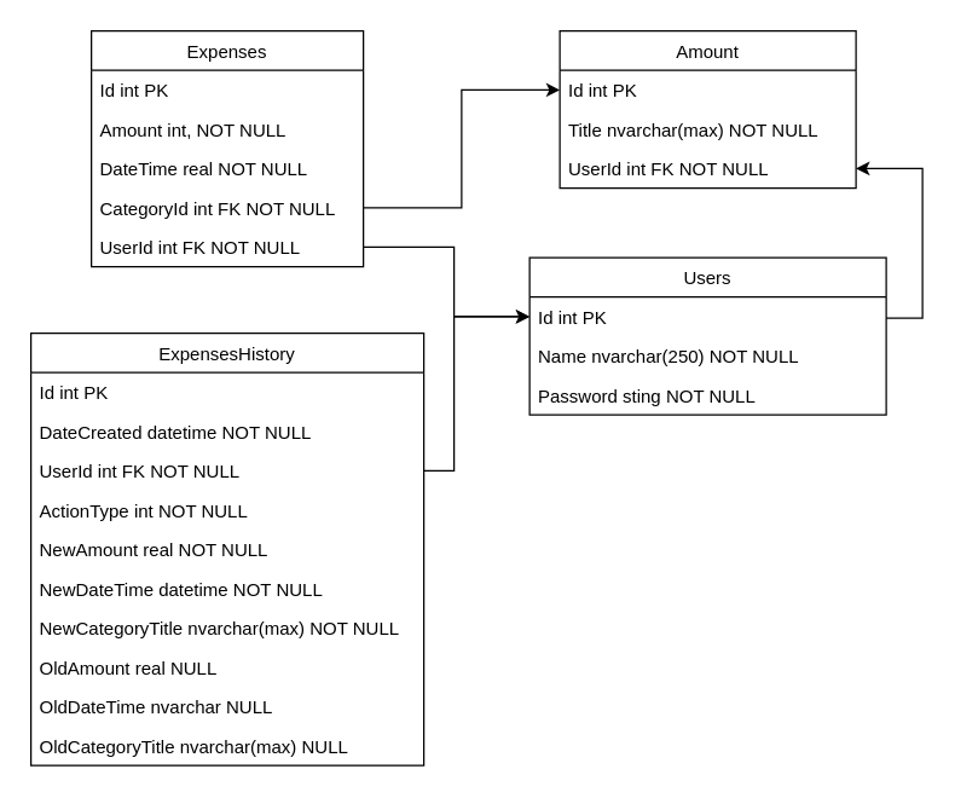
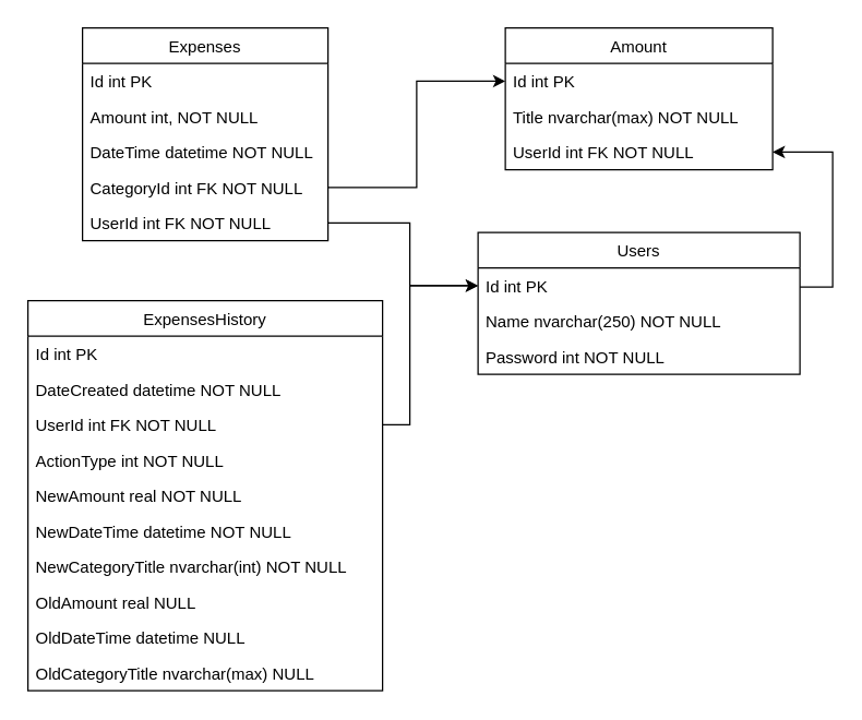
  <mxCell id="0" />
  <mxCell id="1" parent="0" />
  <mxCell id="2" value="Expenses" style="swimlane;fontStyle=0;childLayout=stackLayout;horizontal=1;startSize=26;horizontalStack=0;resizeParent=1;resizeParentMax=0;resizeLast=0;collapsible=1;marginBottom=0;" parent="1" vertex="1"><mxGeometry x="60" y="20" width="180" height="156" as="geometry" /></mxCell>
  <mxCell id="3" value="Id int PK    " style="text;strokeColor=none;fillColor=none;align=left;verticalAlign=top;spacingLeft=4;spacingRight=4;overflow=hidden;rotatable=0;points=[[0,0.5],[1,0.5]];portConstraint=eastwest;" parent="2" vertex="1"><mxGeometry y="26" width="180" height="26" as="geometry" /></mxCell>
  <mxCell id="4" value="Amount int, NOT NULL&#10;" style="text;strokeColor=none;fillColor=none;align=left;verticalAlign=top;spacingLeft=4;spacingRight=4;overflow=hidden;rotatable=0;points=[[0,0.5],[1,0.5]];portConstraint=eastwest;" parent="2" vertex="1"><mxGeometry y="52" width="180" height="26" as="geometry" /></mxCell>
- <mxCell id="5" value="DateTime real NOT NULL" style="text;strokeColor=none;fillColor=none;align=left;verticalAlign=top;spacingLeft=4;spacingRight=4;overflow=hidden;rotatable=0;points=[[0,0.5],[1,0.5]];portConstraint=eastwest;" parent="2" vertex="1"><mxGeometry y="78" width="180" height="26" as="geometry" /></mxCell>
+ <mxCell id="5" value="DateTime datetime NOT NULL" style="text;strokeColor=none;fillColor=none;align=left;verticalAlign=top;spacingLeft=4;spacingRight=4;overflow=hidden;rotatable=0;points=[[0,0.5],[1,0.5]];portConstraint=eastwest;" parent="2" vertex="1"><mxGeometry y="78" width="180" height="26" as="geometry" /></mxCell>
  <mxCell id="6" value="CategoryId int FK NOT NULL&#10;" style="text;strokeColor=none;fillColor=none;align=left;verticalAlign=top;spacingLeft=4;spacingRight=4;overflow=hidden;rotatable=0;points=[[0,0.5],[1,0.5]];portConstraint=eastwest;" parent="2" vertex="1"><mxGeometry y="104" width="180" height="26" as="geometry" /></mxCell>
  <mxCell id="7" value="UserId int FK NOT NULL" style="text;strokeColor=none;fillColor=none;align=left;verticalAlign=top;spacingLeft=4;spacingRight=4;overflow=hidden;rotatable=0;points=[[0,0.5],[1,0.5]];portConstraint=eastwest;" parent="2" vertex="1"><mxGeometry y="130" width="180" height="26" as="geometry" /></mxCell>
  <mxCell id="8" value="Amount" style="swimlane;fontStyle=0;childLayout=stackLayout;horizontal=1;startSize=26;horizontalStack=0;resizeParent=1;resizeParentMax=0;resizeLast=0;collapsible=1;marginBottom=0;" parent="1" vertex="1"><mxGeometry x="370" y="20" width="196" height="104" as="geometry" /></mxCell>
  <mxCell id="9" value="Id int PK" style="text;strokeColor=none;fillColor=none;align=left;verticalAlign=top;spacingLeft=4;spacingRight=4;overflow=hidden;rotatable=0;points=[[0,0.5],[1,0.5]];portConstraint=eastwest;" parent="8" vertex="1"><mxGeometry y="26" width="196" height="26" as="geometry" /></mxCell>
  <mxCell id="10" value="Title nvarchar(max) NOT NULL" style="text;strokeColor=none;fillColor=none;align=left;verticalAlign=top;spacingLeft=4;spacingRight=4;overflow=hidden;rotatable=0;points=[[0,0.5],[1,0.5]];portConstraint=eastwest;" parent="8" vertex="1"><mxGeometry y="52" width="196" height="26" as="geometry" /></mxCell>
  <mxCell id="11" value="UserId int FK NOT NULL" style="text;strokeColor=none;fillColor=none;align=left;verticalAlign=top;spacingLeft=4;spacingRight=4;overflow=hidden;rotatable=0;points=[[0,0.5],[1,0.5]];portConstraint=eastwest;" parent="8" vertex="1"><mxGeometry y="78" width="196" height="26" as="geometry" /></mxCell>
  <mxCell id="12" value="" style="edgeStyle=orthogonalEdgeStyle;rounded=0;orthogonalLoop=1;jettySize=auto;html=1;" parent="1" source="13" target="11" edge="1"><mxGeometry relative="1" as="geometry"><Array as="points"><mxPoint x="610" y="210" /><mxPoint x="610" y="111" /></Array></mxGeometry></mxCell>
  <mxCell id="13" value="Users" style="swimlane;fontStyle=0;childLayout=stackLayout;horizontal=1;startSize=26;horizontalStack=0;resizeParent=1;resizeParentMax=0;resizeLast=0;collapsible=1;marginBottom=0;" parent="1" vertex="1"><mxGeometry x="350" y="170" width="236" height="104" as="geometry" /></mxCell>
  <mxCell id="14" value="Id int PK" style="text;strokeColor=none;fillColor=none;align=left;verticalAlign=top;spacingLeft=4;spacingRight=4;overflow=hidden;rotatable=0;points=[[0,0.5],[1,0.5]];portConstraint=eastwest;" parent="13" vertex="1"><mxGeometry y="26" width="236" height="26" as="geometry" /></mxCell>
  <mxCell id="15" value="Name nvarchar(250) NOT NULL" style="text;strokeColor=none;fillColor=none;align=left;verticalAlign=top;spacingLeft=4;spacingRight=4;overflow=hidden;rotatable=0;points=[[0,0.5],[1,0.5]];portConstraint=eastwest;" parent="13" vertex="1"><mxGeometry y="52" width="236" height="26" as="geometry" /></mxCell>
- <mxCell id="16" value="Password sting NOT NULL" style="text;strokeColor=none;fillColor=none;align=left;verticalAlign=top;spacingLeft=4;spacingRight=4;overflow=hidden;rotatable=0;points=[[0,0.5],[1,0.5]];portConstraint=eastwest;" parent="13" vertex="1"><mxGeometry y="78" width="236" height="26" as="geometry" /></mxCell>
+ <mxCell id="16" value="Password int NOT NULL" style="text;strokeColor=none;fillColor=none;align=left;verticalAlign=top;spacingLeft=4;spacingRight=4;overflow=hidden;rotatable=0;points=[[0,0.5],[1,0.5]];portConstraint=eastwest;" parent="13" vertex="1"><mxGeometry y="78" width="236" height="26" as="geometry" /></mxCell>
  <mxCell id="17" value="ExpensesHistory" style="swimlane;fontStyle=0;childLayout=stackLayout;horizontal=1;startSize=26;horizontalStack=0;resizeParent=1;resizeParentMax=0;resizeLast=0;collapsible=1;marginBottom=0;" vertex="1" parent="1"><mxGeometry x="20" y="220" width="260" height="286" as="geometry" /></mxCell>
  <mxCell id="18" value="Id int PK    " style="text;strokeColor=none;fillColor=none;align=left;verticalAlign=top;spacingLeft=4;spacingRight=4;overflow=hidden;rotatable=0;points=[[0,0.5],[1,0.5]];portConstraint=eastwest;" vertex="1" parent="17"><mxGeometry y="26" width="260" height="26" as="geometry" /></mxCell>
  <mxCell id="19" value="DateCreated datetime NOT NULL" style="text;strokeColor=none;fillColor=none;align=left;verticalAlign=top;spacingLeft=4;spacingRight=4;overflow=hidden;rotatable=0;points=[[0,0.5],[1,0.5]];portConstraint=eastwest;" vertex="1" parent="17"><mxGeometry y="52" width="260" height="26" as="geometry" /></mxCell>
  <mxCell id="20" value="UserId int FK NOT NULL" style="text;strokeColor=none;fillColor=none;align=left;verticalAlign=top;spacingLeft=4;spacingRight=4;overflow=hidden;rotatable=0;points=[[0,0.5],[1,0.5]];portConstraint=eastwest;" vertex="1" parent="17"><mxGeometry y="78" width="260" height="26" as="geometry" /></mxCell>
  <mxCell id="21" value="ActionType int NOT NULL" style="text;strokeColor=none;fillColor=none;align=left;verticalAlign=top;spacingLeft=4;spacingRight=4;overflow=hidden;rotatable=0;points=[[0,0.5],[1,0.5]];portConstraint=eastwest;" vertex="1" parent="17"><mxGeometry y="104" width="260" height="26" as="geometry" /></mxCell>
  <mxCell id="22" value="NewAmount real NOT NULL    " style="text;strokeColor=none;fillColor=none;align=left;verticalAlign=top;spacingLeft=4;spacingRight=4;overflow=hidden;rotatable=0;points=[[0,0.5],[1,0.5]];portConstraint=eastwest;" vertex="1" parent="17"><mxGeometry y="130" width="260" height="26" as="geometry" /></mxCell>
  <mxCell id="23" value="NewDateTime datetime NOT NULL    " style="text;strokeColor=none;fillColor=none;align=left;verticalAlign=top;spacingLeft=4;spacingRight=4;overflow=hidden;rotatable=0;points=[[0,0.5],[1,0.5]];portConstraint=eastwest;" vertex="1" parent="17"><mxGeometry y="156" width="260" height="26" as="geometry" /></mxCell>
- <mxCell id="24" value="NewCategoryTitle nvarchar(max) NOT NULL" style="text;strokeColor=none;fillColor=none;align=left;verticalAlign=top;spacingLeft=4;spacingRight=4;overflow=hidden;rotatable=0;points=[[0,0.5],[1,0.5]];portConstraint=eastwest;" vertex="1" parent="17"><mxGeometry y="182" width="260" height="26" as="geometry" /></mxCell>
+ <mxCell id="24" value="NewCategoryTitle nvarchar(int) NOT NULL" style="text;strokeColor=none;fillColor=none;align=left;verticalAlign=top;spacingLeft=4;spacingRight=4;overflow=hidden;rotatable=0;points=[[0,0.5],[1,0.5]];portConstraint=eastwest;" vertex="1" parent="17"><mxGeometry y="182" width="260" height="26" as="geometry" /></mxCell>
  <mxCell id="25" value="OldAmount real NULL" style="text;strokeColor=none;fillColor=none;align=left;verticalAlign=top;spacingLeft=4;spacingRight=4;overflow=hidden;rotatable=0;points=[[0,0.5],[1,0.5]];portConstraint=eastwest;" vertex="1" parent="17"><mxGeometry y="208" width="260" height="26" as="geometry" /></mxCell>
- <mxCell id="26" value="OldDateTime nvarchar NULL" style="text;strokeColor=none;fillColor=none;align=left;verticalAlign=top;spacingLeft=4;spacingRight=4;overflow=hidden;rotatable=0;points=[[0,0.5],[1,0.5]];portConstraint=eastwest;" vertex="1" parent="17"><mxGeometry y="234" width="260" height="26" as="geometry" /></mxCell>
+ <mxCell id="26" value="OldDateTime datetime NULL" style="text;strokeColor=none;fillColor=none;align=left;verticalAlign=top;spacingLeft=4;spacingRight=4;overflow=hidden;rotatable=0;points=[[0,0.5],[1,0.5]];portConstraint=eastwest;" vertex="1" parent="17"><mxGeometry y="234" width="260" height="26" as="geometry" /></mxCell>
  <mxCell id="27" value="OldCategoryTitle nvarchar(max) NULL" style="text;strokeColor=none;fillColor=none;align=left;verticalAlign=top;spacingLeft=4;spacingRight=4;overflow=hidden;rotatable=0;points=[[0,0.5],[1,0.5]];portConstraint=eastwest;" vertex="1" parent="17"><mxGeometry y="260" width="260" height="26" as="geometry" /></mxCell>
  <mxCell id="28" style="edgeStyle=orthogonalEdgeStyle;rounded=0;orthogonalLoop=1;jettySize=auto;html=1;entryX=0;entryY=0.5;entryDx=0;entryDy=0;" edge="1" parent="1" source="20" target="14"><mxGeometry relative="1" as="geometry"><Array as="points"><mxPoint x="300" y="311" /><mxPoint x="300" y="209" /></Array></mxGeometry></mxCell>
  <mxCell id="29" style="edgeStyle=orthogonalEdgeStyle;rounded=0;orthogonalLoop=1;jettySize=auto;html=1;entryX=0;entryY=0.5;entryDx=0;entryDy=0;" edge="1" parent="1" source="6" target="9"><mxGeometry relative="1" as="geometry" /></mxCell>
  <mxCell id="30" style="edgeStyle=orthogonalEdgeStyle;rounded=0;orthogonalLoop=1;jettySize=auto;html=1;entryX=0;entryY=0.5;entryDx=0;entryDy=0;" edge="1" parent="1" source="7" target="14"><mxGeometry relative="1" as="geometry"><Array as="points"><mxPoint x="300" y="163" /><mxPoint x="300" y="209" /></Array></mxGeometry></mxCell>
